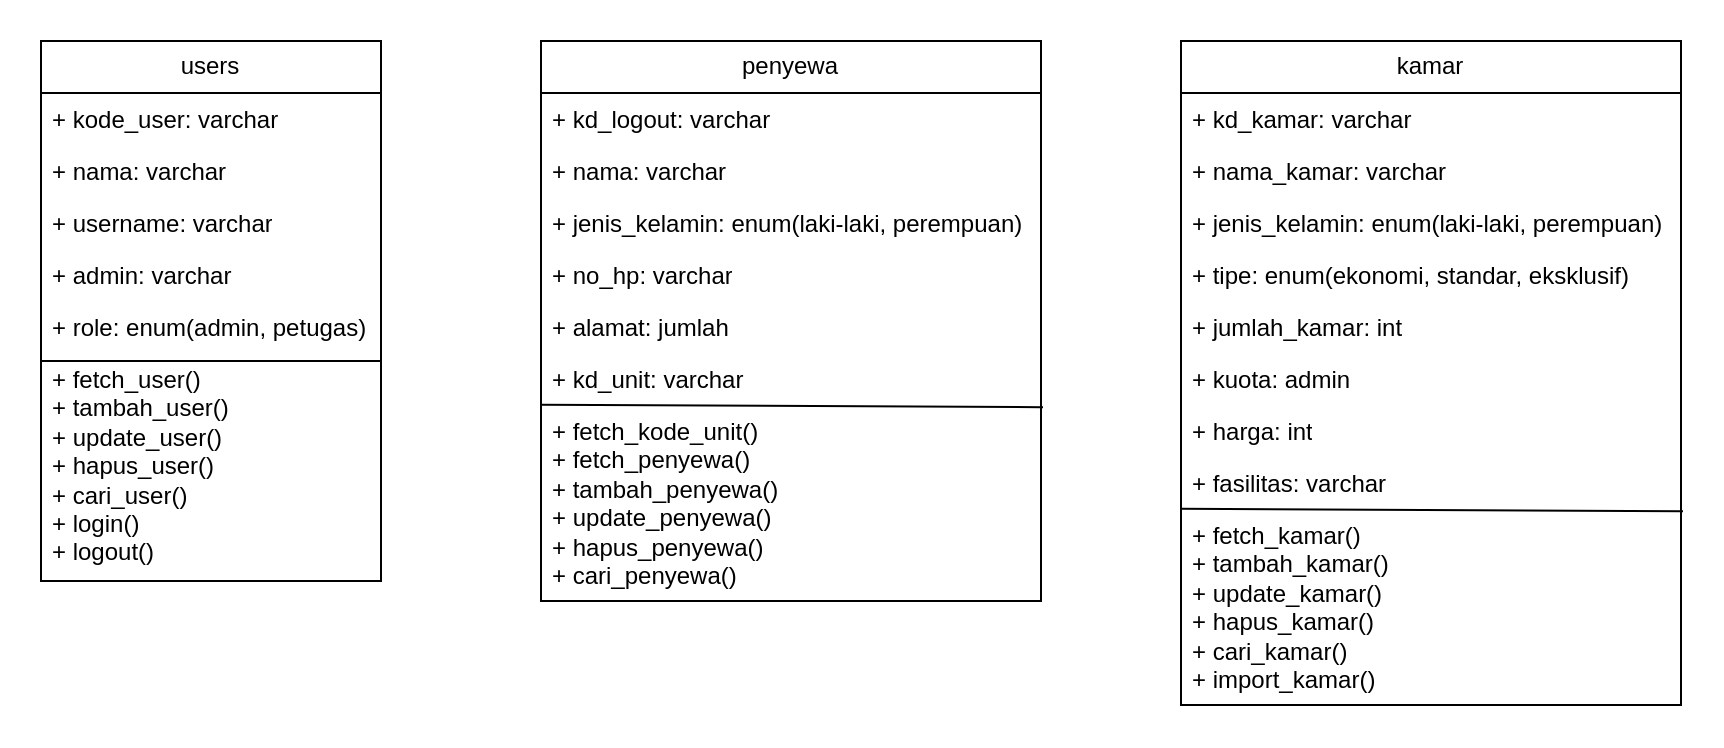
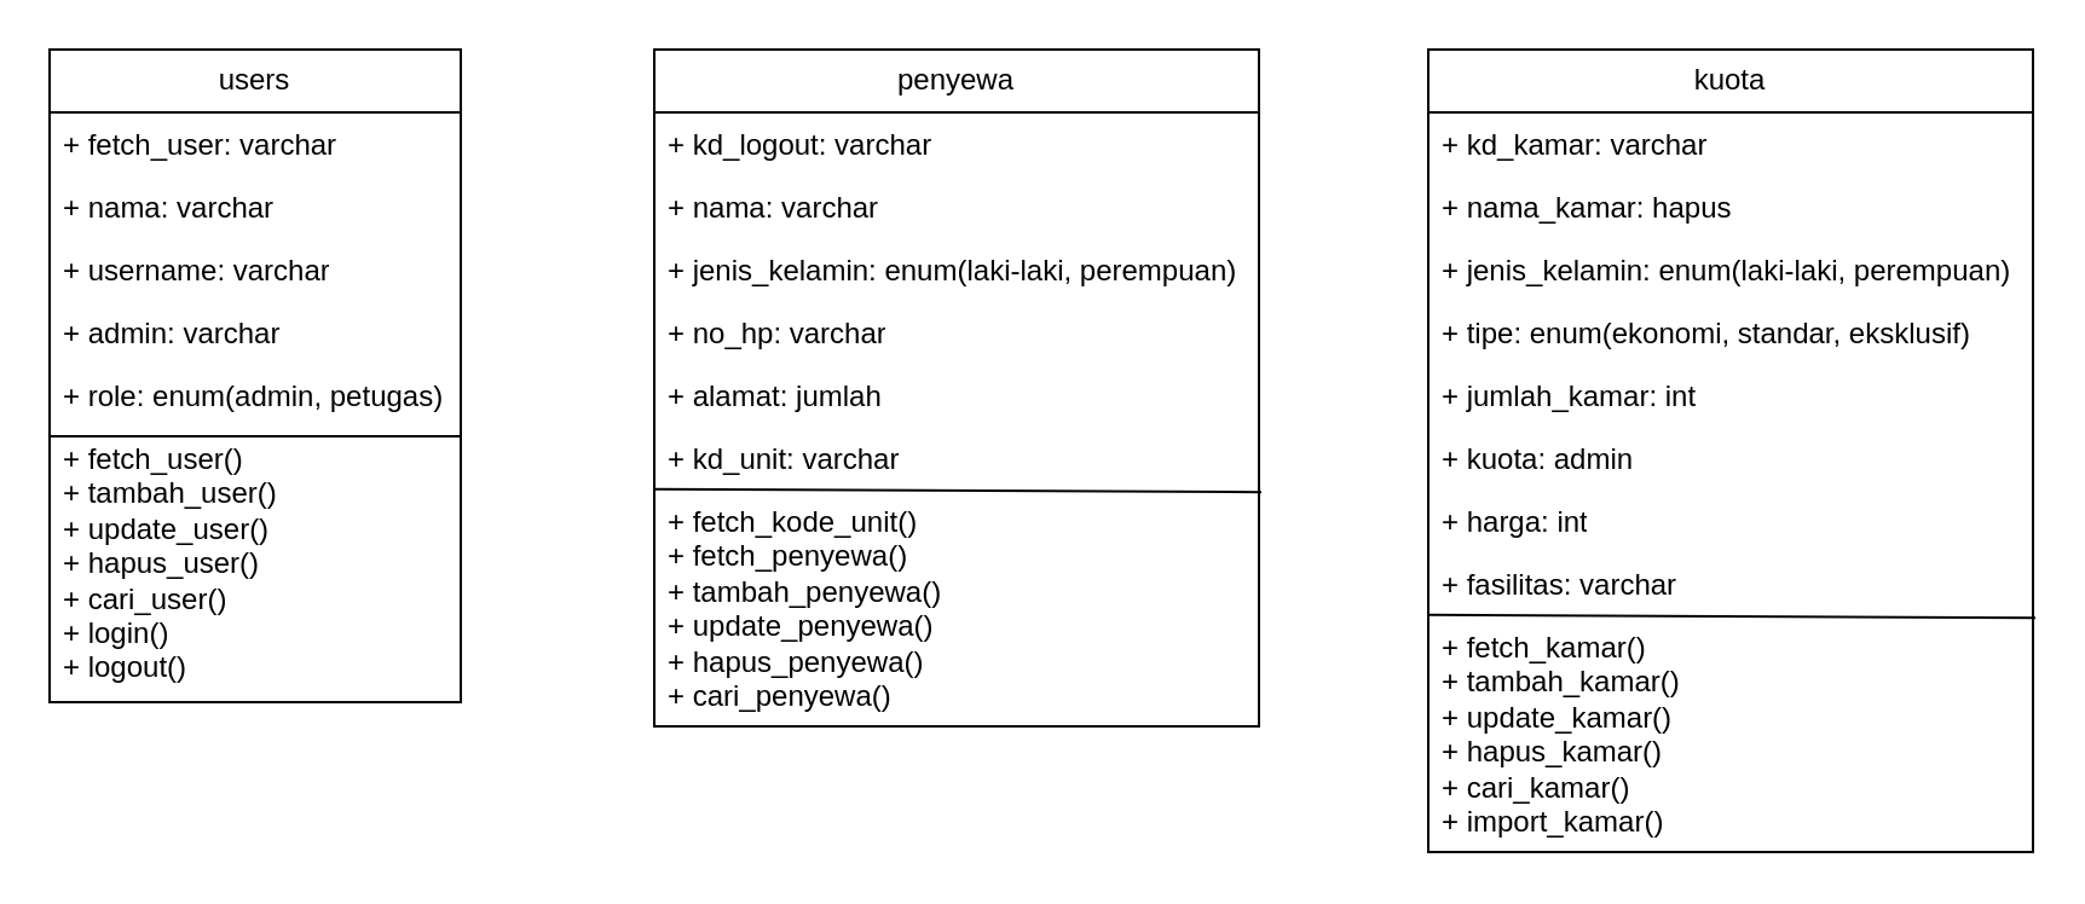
  <mxCell id="0" />
  <mxCell id="1" parent="0" />
  <mxCell id="2" value="users" style="swimlane;fontStyle=0;childLayout=stackLayout;horizontal=1;startSize=26;fillColor=default;horizontalStack=0;resizeParent=1;resizeParentMax=0;resizeLast=0;collapsible=1;marginBottom=0;whiteSpace=wrap;html=1;swimlaneLine=1;rounded=0;glass=0;flipH=1;movable=1;resizable=1;rotatable=1;deletable=1;editable=1;locked=0;connectable=1;" parent="1" vertex="1"><mxGeometry x="20" y="20" width="170" height="270" as="geometry" /></mxCell>
- <mxCell id="3" value="+ kode_user: varchar" style="text;strokeColor=none;fillColor=none;align=left;verticalAlign=top;spacingLeft=4;spacingRight=4;overflow=hidden;rotatable=0;points=[[0,0.5],[1,0.5]];portConstraint=eastwest;whiteSpace=wrap;html=1;" parent="2" vertex="1"><mxGeometry y="26" width="170" height="26" as="geometry" /></mxCell>
+ <mxCell id="3" value="+ fetch_user: varchar" style="text;strokeColor=none;fillColor=none;align=left;verticalAlign=top;spacingLeft=4;spacingRight=4;overflow=hidden;rotatable=0;points=[[0,0.5],[1,0.5]];portConstraint=eastwest;whiteSpace=wrap;html=1;" parent="2" vertex="1"><mxGeometry y="26" width="170" height="26" as="geometry" /></mxCell>
  <mxCell id="4" value="+ nama: varchar" style="text;strokeColor=none;fillColor=none;align=left;verticalAlign=top;spacingLeft=4;spacingRight=4;overflow=hidden;rotatable=0;points=[[0,0.5],[1,0.5]];portConstraint=eastwest;whiteSpace=wrap;html=1;" parent="2" vertex="1"><mxGeometry y="52" width="170" height="26" as="geometry" /></mxCell>
  <mxCell id="5" value="+ username: varchar" style="text;strokeColor=none;fillColor=none;align=left;verticalAlign=top;spacingLeft=4;spacingRight=4;overflow=hidden;rotatable=0;points=[[0,0.5],[1,0.5]];portConstraint=eastwest;whiteSpace=wrap;html=1;" parent="2" vertex="1"><mxGeometry y="78" width="170" height="26" as="geometry" /></mxCell>
  <mxCell id="6" value="+ admin: varchar" style="text;strokeColor=none;fillColor=none;align=left;verticalAlign=top;spacingLeft=4;spacingRight=4;overflow=hidden;rotatable=0;points=[[0,0.5],[1,0.5]];portConstraint=eastwest;whiteSpace=wrap;html=1;" parent="2" vertex="1"><mxGeometry y="104" width="170" height="26" as="geometry" /></mxCell>
  <mxCell id="7" value="+ role: enum(admin, petugas)" style="text;strokeColor=none;fillColor=none;align=left;verticalAlign=top;spacingLeft=4;spacingRight=4;overflow=hidden;rotatable=0;points=[[0,0.5],[1,0.5]];portConstraint=eastwest;whiteSpace=wrap;html=1;" parent="2" vertex="1"><mxGeometry y="130" width="170" height="26" as="geometry" /></mxCell>
  <mxCell id="8" value="+ fetch_user()&lt;div&gt;+ tambah_user()&lt;/div&gt;&lt;div&gt;+ update_user()&lt;/div&gt;&lt;div&gt;+ hapus_user()&lt;/div&gt;&lt;div&gt;+ cari_user()&lt;/div&gt;&lt;div&gt;+ login()&lt;/div&gt;&lt;div&gt;+ logout()&lt;/div&gt;" style="text;strokeColor=none;fillColor=none;align=left;verticalAlign=top;spacingLeft=4;spacingRight=4;overflow=hidden;rotatable=0;points=[[0,0.5],[1,0.5]];portConstraint=eastwest;whiteSpace=wrap;html=1;" parent="2" vertex="1"><mxGeometry y="156" width="170" height="114" as="geometry" /></mxCell>
  <mxCell id="9" value="" style="endArrow=none;html=1;rounded=0;entryX=1;entryY=0.5;entryDx=0;entryDy=0;exitX=0;exitY=0.5;exitDx=0;exitDy=0;" parent="2" edge="1"><mxGeometry width="50" height="50" relative="1" as="geometry"><mxPoint y="160" as="sourcePoint" /><mxPoint x="170" y="160" as="targetPoint" /></mxGeometry></mxCell>
  <mxCell id="10" value="penyewa" style="swimlane;fontStyle=0;childLayout=stackLayout;horizontal=1;startSize=26;fillColor=default;horizontalStack=0;resizeParent=1;resizeParentMax=0;resizeLast=0;collapsible=1;marginBottom=0;whiteSpace=wrap;html=1;swimlaneLine=1;rounded=0;glass=0;flipH=1;movable=1;resizable=1;rotatable=1;deletable=1;editable=1;locked=0;connectable=1;" parent="1" vertex="1"><mxGeometry x="270" y="20" width="250" height="280" as="geometry" /></mxCell>
  <mxCell id="11" value="+ kd_logout: varchar" style="text;strokeColor=none;fillColor=none;align=left;verticalAlign=top;spacingLeft=4;spacingRight=4;overflow=hidden;rotatable=0;points=[[0,0.5],[1,0.5]];portConstraint=eastwest;whiteSpace=wrap;html=1;" parent="10" vertex="1"><mxGeometry y="26" width="250" height="26" as="geometry" /></mxCell>
  <mxCell id="12" value="+ nama: varchar" style="text;strokeColor=none;fillColor=none;align=left;verticalAlign=top;spacingLeft=4;spacingRight=4;overflow=hidden;rotatable=0;points=[[0,0.5],[1,0.5]];portConstraint=eastwest;whiteSpace=wrap;html=1;" parent="10" vertex="1"><mxGeometry y="52" width="250" height="26" as="geometry" /></mxCell>
  <mxCell id="13" value="+ jenis_kelamin: enum(laki-laki, perempuan)" style="text;strokeColor=none;fillColor=none;align=left;verticalAlign=top;spacingLeft=4;spacingRight=4;overflow=hidden;rotatable=0;points=[[0,0.5],[1,0.5]];portConstraint=eastwest;whiteSpace=wrap;html=1;" parent="10" vertex="1"><mxGeometry y="78" width="250" height="26" as="geometry" /></mxCell>
  <mxCell id="14" value="+ no_hp: varchar" style="text;strokeColor=none;fillColor=none;align=left;verticalAlign=top;spacingLeft=4;spacingRight=4;overflow=hidden;rotatable=0;points=[[0,0.5],[1,0.5]];portConstraint=eastwest;whiteSpace=wrap;html=1;" parent="10" vertex="1"><mxGeometry y="104" width="250" height="26" as="geometry" /></mxCell>
  <mxCell id="15" value="+ alamat: jumlah" style="text;strokeColor=none;fillColor=none;align=left;verticalAlign=top;spacingLeft=4;spacingRight=4;overflow=hidden;rotatable=0;points=[[0,0.5],[1,0.5]];portConstraint=eastwest;whiteSpace=wrap;html=1;" parent="10" vertex="1"><mxGeometry y="130" width="250" height="26" as="geometry" /></mxCell>
  <mxCell id="16" value="+ kd_unit: varchar" style="text;strokeColor=none;fillColor=none;align=left;verticalAlign=top;spacingLeft=4;spacingRight=4;overflow=hidden;rotatable=0;points=[[0,0.5],[1,0.5]];portConstraint=eastwest;whiteSpace=wrap;html=1;" parent="10" vertex="1"><mxGeometry y="156" width="250" height="26" as="geometry" /></mxCell>
  <mxCell id="17" value="+ fetch_kode_unit()&lt;div&gt;+ fetch_penyewa()&lt;/div&gt;&lt;div&gt;+ tambah_penyewa()&lt;/div&gt;&lt;div&gt;+ update_penyewa()&lt;/div&gt;&lt;div&gt;+ hapus_penyewa()&lt;/div&gt;&lt;div&gt;+ cari_penyewa()&lt;/div&gt;" style="text;strokeColor=none;fillColor=none;align=left;verticalAlign=top;spacingLeft=4;spacingRight=4;overflow=hidden;rotatable=0;points=[[0,0.5],[1,0.5]];portConstraint=eastwest;whiteSpace=wrap;html=1;" parent="10" vertex="1"><mxGeometry y="182" width="250" height="98" as="geometry" /></mxCell>
  <mxCell id="18" value="" style="endArrow=none;html=1;rounded=0;exitX=-0.002;exitY=-0.001;exitDx=0;exitDy=0;entryX=1.004;entryY=0.011;entryDx=0;entryDy=0;entryPerimeter=0;exitPerimeter=0;" parent="10" source="17" target="17" edge="1"><mxGeometry width="50" height="50" relative="1" as="geometry"><mxPoint x="-0.5" y="209.664" as="sourcePoint" /><mxPoint x="250" y="157" as="targetPoint" /></mxGeometry></mxCell>
- <mxCell id="19" value="kamar" style="swimlane;fontStyle=0;childLayout=stackLayout;horizontal=1;startSize=26;fillColor=default;horizontalStack=0;resizeParent=1;resizeParentMax=0;resizeLast=0;collapsible=1;marginBottom=0;whiteSpace=wrap;html=1;swimlaneLine=1;rounded=0;glass=0;flipH=1;movable=1;resizable=1;rotatable=1;deletable=1;editable=1;locked=0;connectable=1;" parent="1" vertex="1"><mxGeometry x="590" y="20" width="250" height="332" as="geometry" /></mxCell>
+ <mxCell id="19" value="kuota" style="swimlane;fontStyle=0;childLayout=stackLayout;horizontal=1;startSize=26;fillColor=default;horizontalStack=0;resizeParent=1;resizeParentMax=0;resizeLast=0;collapsible=1;marginBottom=0;whiteSpace=wrap;html=1;swimlaneLine=1;rounded=0;glass=0;flipH=1;movable=1;resizable=1;rotatable=1;deletable=1;editable=1;locked=0;connectable=1;" parent="1" vertex="1"><mxGeometry x="590" y="20" width="250" height="332" as="geometry" /></mxCell>
  <mxCell id="20" value="+ kd_kamar: varchar" style="text;strokeColor=none;fillColor=none;align=left;verticalAlign=top;spacingLeft=4;spacingRight=4;overflow=hidden;rotatable=0;points=[[0,0.5],[1,0.5]];portConstraint=eastwest;whiteSpace=wrap;html=1;" parent="19" vertex="1"><mxGeometry y="26" width="250" height="26" as="geometry" /></mxCell>
- <mxCell id="21" value="+ nama_kamar: varchar" style="text;strokeColor=none;fillColor=none;align=left;verticalAlign=top;spacingLeft=4;spacingRight=4;overflow=hidden;rotatable=0;points=[[0,0.5],[1,0.5]];portConstraint=eastwest;whiteSpace=wrap;html=1;" parent="19" vertex="1"><mxGeometry y="52" width="250" height="26" as="geometry" /></mxCell>
+ <mxCell id="21" value="+ nama_kamar: hapus" style="text;strokeColor=none;fillColor=none;align=left;verticalAlign=top;spacingLeft=4;spacingRight=4;overflow=hidden;rotatable=0;points=[[0,0.5],[1,0.5]];portConstraint=eastwest;whiteSpace=wrap;html=1;" parent="19" vertex="1"><mxGeometry y="52" width="250" height="26" as="geometry" /></mxCell>
  <mxCell id="22" value="+ jenis_kelamin: enum(laki-laki, perempuan)" style="text;strokeColor=none;fillColor=none;align=left;verticalAlign=top;spacingLeft=4;spacingRight=4;overflow=hidden;rotatable=0;points=[[0,0.5],[1,0.5]];portConstraint=eastwest;whiteSpace=wrap;html=1;" parent="19" vertex="1"><mxGeometry y="78" width="250" height="26" as="geometry" /></mxCell>
  <mxCell id="23" value="+ tipe: enum(ekonomi, standar, eksklusif)" style="text;strokeColor=none;fillColor=none;align=left;verticalAlign=top;spacingLeft=4;spacingRight=4;overflow=hidden;rotatable=0;points=[[0,0.5],[1,0.5]];portConstraint=eastwest;whiteSpace=wrap;html=1;" parent="19" vertex="1"><mxGeometry y="104" width="250" height="26" as="geometry" /></mxCell>
  <mxCell id="24" value="+ jumlah_kamar: int" style="text;strokeColor=none;fillColor=none;align=left;verticalAlign=top;spacingLeft=4;spacingRight=4;overflow=hidden;rotatable=0;points=[[0,0.5],[1,0.5]];portConstraint=eastwest;whiteSpace=wrap;html=1;" parent="19" vertex="1"><mxGeometry y="130" width="250" height="26" as="geometry" /></mxCell>
  <mxCell id="25" value="+ kuota: admin" style="text;strokeColor=none;fillColor=none;align=left;verticalAlign=top;spacingLeft=4;spacingRight=4;overflow=hidden;rotatable=0;points=[[0,0.5],[1,0.5]];portConstraint=eastwest;whiteSpace=wrap;html=1;" parent="19" vertex="1"><mxGeometry y="156" width="250" height="26" as="geometry" /></mxCell>
  <mxCell id="26" value="+ harga: int" style="text;strokeColor=none;fillColor=none;align=left;verticalAlign=top;spacingLeft=4;spacingRight=4;overflow=hidden;rotatable=0;points=[[0,0.5],[1,0.5]];portConstraint=eastwest;whiteSpace=wrap;html=1;" parent="19" vertex="1"><mxGeometry y="182" width="250" height="26" as="geometry" /></mxCell>
  <mxCell id="27" value="+ fasilitas: varchar" style="text;strokeColor=none;fillColor=none;align=left;verticalAlign=top;spacingLeft=4;spacingRight=4;overflow=hidden;rotatable=0;points=[[0,0.5],[1,0.5]];portConstraint=eastwest;whiteSpace=wrap;html=1;" parent="19" vertex="1"><mxGeometry y="208" width="250" height="26" as="geometry" /></mxCell>
  <mxCell id="28" value="&lt;div&gt;+ fetch_kamar()&lt;/div&gt;&lt;div&gt;+ tambah_kamar()&lt;/div&gt;&lt;div&gt;+ update_kamar()&lt;/div&gt;&lt;div&gt;+ hapus_kamar()&lt;/div&gt;&lt;div&gt;+ cari_kamar()&lt;/div&gt;&lt;div&gt;+ import_kamar()&lt;/div&gt;" style="text;strokeColor=none;fillColor=none;align=left;verticalAlign=top;spacingLeft=4;spacingRight=4;overflow=hidden;rotatable=0;points=[[0,0.5],[1,0.5]];portConstraint=eastwest;whiteSpace=wrap;html=1;" parent="19" vertex="1"><mxGeometry y="234" width="250" height="98" as="geometry" /></mxCell>
  <mxCell id="29" value="" style="endArrow=none;html=1;rounded=0;exitX=-0.002;exitY=-0.001;exitDx=0;exitDy=0;entryX=1.004;entryY=0.011;entryDx=0;entryDy=0;entryPerimeter=0;exitPerimeter=0;" parent="19" source="28" target="28" edge="1"><mxGeometry width="50" height="50" relative="1" as="geometry"><mxPoint x="-0.5" y="209.664" as="sourcePoint" /><mxPoint x="250" y="157" as="targetPoint" /></mxGeometry></mxCell>
